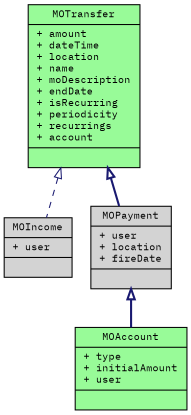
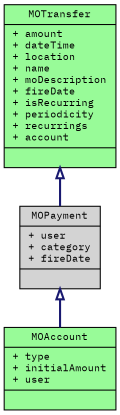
  digraph {
    fontname="IBM Plex Mono"
    node [color=black fillcolor=palegreen fontname="IBM Plex Mono" fontsize=10 shape=record style=filled]
    edge [arrowtail=empty color=midnightblue dir=back fontname="IBM Plex Mono" fontsize=10 labelfontname=Helvetica labelfontsize=10 style=bold]
-   n1 [fontcolor=black height=0.2 label="{MOTransfer\n|+ amount\l+ dateTime\l+ location\l+ name\l+ moDescription\l+ endDate\l+ isRecurring\l+ periodicity\l+ recurrings\l+ account\l|}" width=0.4]
-   n2 [fillcolor=lightgrey height=0.2 label="{MOIncome\n|+ user\l|}" width=0.4]
-   n3 [fillcolor=lightgrey height=0.2 label="{MOPayment\n|+ user\l+ location\l+ fireDate\l|}" width=0.4]
+   n1 [fontcolor=black height=0.2 label="{MOTransfer\n|+ amount\l+ dateTime\l+ location\l+ name\l+ moDescription\l+ fireDate\l+ isRecurring\l+ periodicity\l+ recurrings\l+ account\l|}" width=0.4]
+   n3 [fillcolor=lightgrey height=0.2 label="{MOPayment\n|+ user\l+ category\l+ fireDate\l|}" width=0.4]
    n4 [height=0.2 label="{MOAccount\n|+ type\l+ initialAmount\l+ user\l|}" width=0.4]
-   n1 -> n2 [style=dashed]
    n1 -> n3
    n3 -> n4
  }
